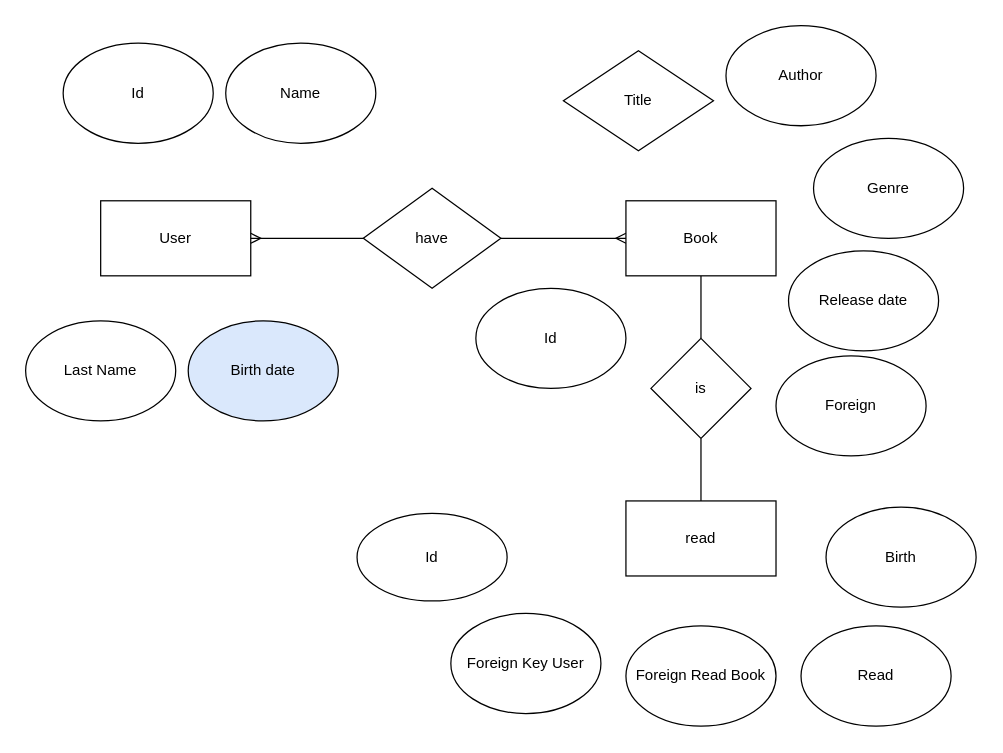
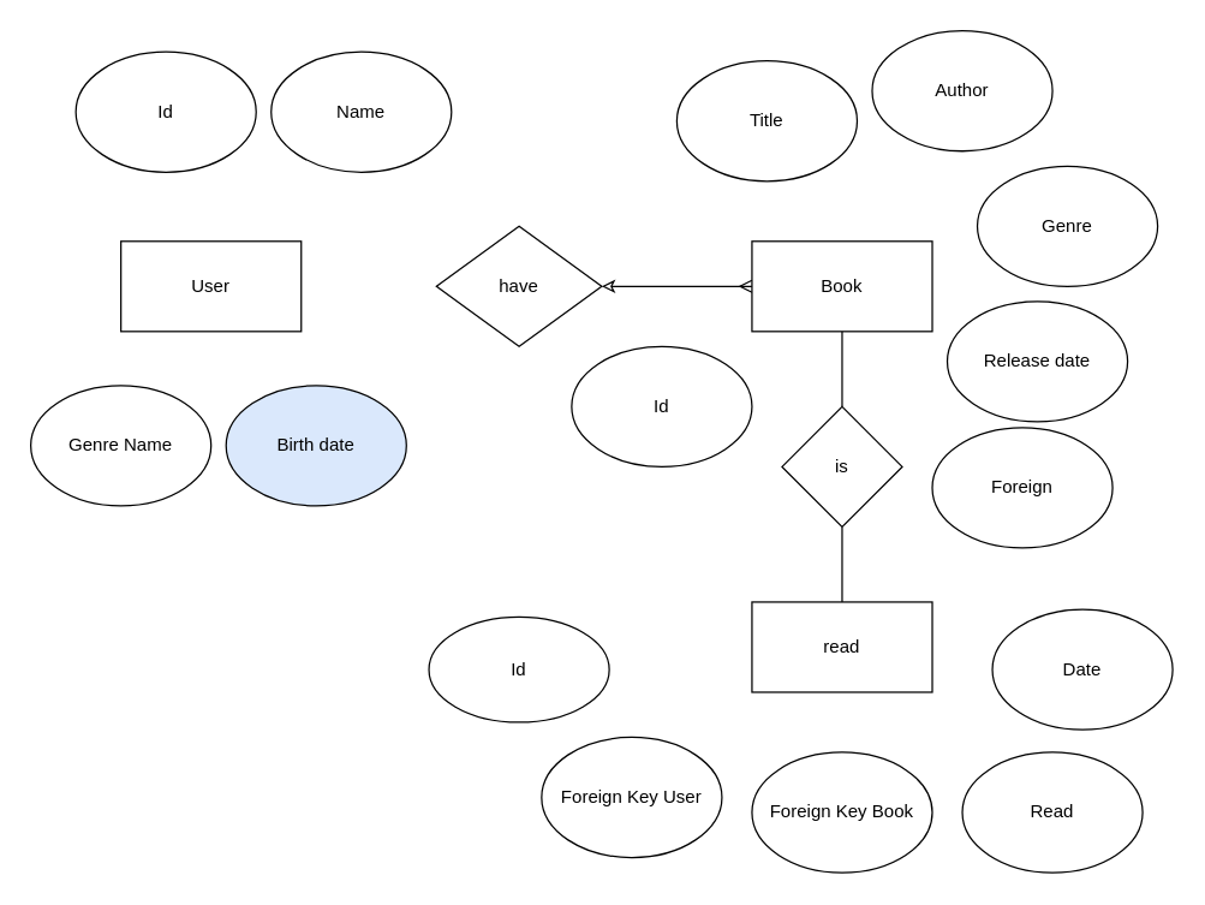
  <mxCell id="0" />
  <mxCell id="1" parent="0" />
  <mxCell id="2" value="User" style="rounded=0;whiteSpace=wrap;html=1;" vertex="1" parent="1"><mxGeometry x="80" y="160" width="120" height="60" as="geometry" /></mxCell>
  <mxCell id="3" value="have" style="rhombus;whiteSpace=wrap;html=1;" vertex="1" parent="1"><mxGeometry x="290" y="150" width="110" height="80" as="geometry" /></mxCell>
- <mxCell id="4" value="" style="edgeStyle=none;rounded=0;orthogonalLoop=1;jettySize=auto;html=1;endArrow=none;endFill=0;entryX=1;entryY=0.5;entryDx=0;entryDy=0;startArrow=ERmany;startFill=0;" edge="1" parent="1" source="6" target="3"><mxGeometry relative="1" as="geometry"><mxPoint x="420" y="190" as="targetPoint" /></mxGeometry></mxCell>
+ <mxCell id="4" value="" style="edgeStyle=none;rounded=0;orthogonalLoop=1;jettySize=auto;html=1;endArrow=classic;endFill=0;entryX=1;entryY=0.5;entryDx=0;entryDy=0;startArrow=ERmany;startFill=0;" edge="1" parent="1" source="6" target="3"><mxGeometry relative="1" as="geometry"><mxPoint x="420" y="190" as="targetPoint" /></mxGeometry></mxCell>
  <mxCell id="5" value="" style="edgeStyle=none;rounded=0;orthogonalLoop=1;jettySize=auto;html=1;startArrow=none;startFill=0;endArrow=none;endFill=0;" edge="1" parent="1" source="6" target="10"><mxGeometry relative="1" as="geometry" /></mxCell>
  <mxCell id="6" value="Book" style="rounded=0;whiteSpace=wrap;html=1;" vertex="1" parent="1"><mxGeometry x="500" y="160" width="120" height="60" as="geometry" /></mxCell>
- <mxCell id="7" value="" style="endArrow=ERmany;html=1;endFill=0;entryX=1;entryY=0.5;entryDx=0;entryDy=0;exitX=0;exitY=0.5;exitDx=0;exitDy=0;" edge="1" parent="1" source="3" target="2"><mxGeometry width="50" height="50" relative="1" as="geometry"><mxPoint x="280" y="190" as="sourcePoint" /><mxPoint x="250" y="240" as="targetPoint" /></mxGeometry></mxCell>
  <mxCell id="8" value="" style="edgeStyle=none;rounded=0;orthogonalLoop=1;jettySize=auto;html=1;startArrow=none;startFill=0;endArrow=none;endFill=0;" edge="1" parent="1" source="9" target="10"><mxGeometry relative="1" as="geometry" /></mxCell>
  <mxCell id="9" value="read" style="rounded=0;whiteSpace=wrap;html=1;" vertex="1" parent="1"><mxGeometry x="500" y="400" width="120" height="60" as="geometry" /></mxCell>
  <mxCell id="10" value="is" style="rhombus;whiteSpace=wrap;html=1;" vertex="1" parent="1"><mxGeometry x="520" y="270" width="80" height="80" as="geometry" /></mxCell>
  <mxCell id="11" value="Id" style="ellipse;whiteSpace=wrap;html=1;" vertex="1" parent="1"><mxGeometry x="285" y="410" width="120" height="70" as="geometry" /></mxCell>
- <mxCell id="12" value="Birth" style="ellipse;whiteSpace=wrap;html=1;" vertex="1" parent="1"><mxGeometry x="660" y="405" width="120" height="80" as="geometry" /></mxCell>
+ <mxCell id="12" value="Date" style="ellipse;whiteSpace=wrap;html=1;" vertex="1" parent="1"><mxGeometry x="660" y="405" width="120" height="80" as="geometry" /></mxCell>
  <mxCell id="13" value="Foreign Key User" style="ellipse;whiteSpace=wrap;html=1;" vertex="1" parent="1"><mxGeometry x="360" y="490" width="120" height="80" as="geometry" /></mxCell>
  <mxCell id="14" value="Read" style="ellipse;whiteSpace=wrap;html=1;" vertex="1" parent="1"><mxGeometry x="640" y="500" width="120" height="80" as="geometry" /></mxCell>
- <mxCell id="15" value="Foreign Read Book" style="ellipse;whiteSpace=wrap;html=1;" vertex="1" parent="1"><mxGeometry x="500" y="500" width="120" height="80" as="geometry" /></mxCell>
+ <mxCell id="15" value="Foreign Key Book" style="ellipse;whiteSpace=wrap;html=1;" vertex="1" parent="1"><mxGeometry x="500" y="500" width="120" height="80" as="geometry" /></mxCell>
  <mxCell id="16" value="Id" style="ellipse;whiteSpace=wrap;html=1;" vertex="1" parent="1"><mxGeometry y="34" width="120" height="80" as="geometry" x="50" /></mxCell>
- <mxCell id="17" value="Last Name" style="ellipse;whiteSpace=wrap;html=1;" vertex="1" parent="1"><mxGeometry x="20" y="256" width="120" height="80" as="geometry" /></mxCell>
+ <mxCell id="17" value="Genre Name" style="ellipse;whiteSpace=wrap;html=1;" vertex="1" parent="1"><mxGeometry x="20" y="256" width="120" height="80" as="geometry" /></mxCell>
  <mxCell id="18" value="Birth date" style="ellipse;whiteSpace=wrap;html=1;fillColor=#dae8fc;" vertex="1" parent="1"><mxGeometry x="150" y="256" width="120" height="80" as="geometry" /></mxCell>
  <mxCell id="19" value="Name" style="ellipse;whiteSpace=wrap;html=1;" vertex="1" parent="1"><mxGeometry x="180" y="34" width="120" height="80" as="geometry" /></mxCell>
- <mxCell id="20" value="Title" style="rhombus;whiteSpace=wrap;html=1;" vertex="1" parent="1"><mxGeometry x="450" y="40" width="120" height="80" as="geometry" /></mxCell>
+ <mxCell id="20" value="Title" style="ellipse;whiteSpace=wrap;html=1;" vertex="1" parent="1"><mxGeometry x="450" y="40" width="120" height="80" as="geometry" /></mxCell>
  <mxCell id="21" value="Author" style="ellipse;whiteSpace=wrap;html=1;" vertex="1" parent="1"><mxGeometry x="580" y="20" width="120" height="80" as="geometry" /></mxCell>
  <mxCell id="22" value="Genre" style="ellipse;whiteSpace=wrap;html=1;" vertex="1" parent="1"><mxGeometry x="650" y="110" width="120" height="80" as="geometry" /></mxCell>
  <mxCell id="23" value="Release date" style="ellipse;whiteSpace=wrap;html=1;" vertex="1" parent="1"><mxGeometry x="630" y="200" width="120" height="80" as="geometry" /></mxCell>
  <mxCell id="24" value="Foreign" style="ellipse;whiteSpace=wrap;html=1;" vertex="1" parent="1"><mxGeometry x="620" y="284" width="120" height="80" as="geometry" /></mxCell>
  <mxCell id="25" value="Id" style="ellipse;whiteSpace=wrap;html=1;" vertex="1" parent="1"><mxGeometry x="380" y="230" width="120" height="80" as="geometry" /></mxCell>
